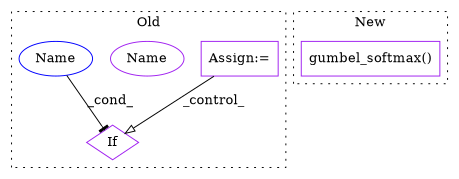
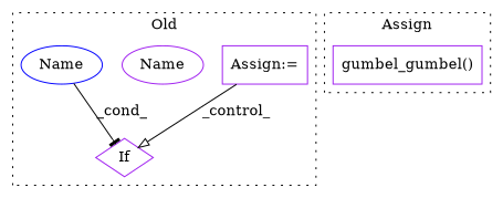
  digraph {
    node [a=87 color=purple l=4 s=13393 shape=box]
    n1 [a=96 l="3,18" label=If s="13390,13397" shape=diamond]
    n2 [a=68 l=3 label="Assign:=" s=13459]
    n3 [label=Name shape=ellipse]
    n4 [color=blue label=Name shape=ellipse]
-   n5 [a=75 l="17,1" label="gumbel_softmax()" s="13714,13755"]
+   n5 [a=75 l="17,1" label="gumbel_gumbel()" s="13714,13755"]
    subgraph cluster_1 {
      label=Old
      style=dotted
      n1
      n2
      n3
      n4
    }
    subgraph cluster_2 {
-     label=New
+     label=Assign
      style=dotted
      n5
    }
    n2 -> n1 [arrowhead=onormal label=_control_]
    n4 -> n1 [arrowhead=tee label=_cond_]
  }
